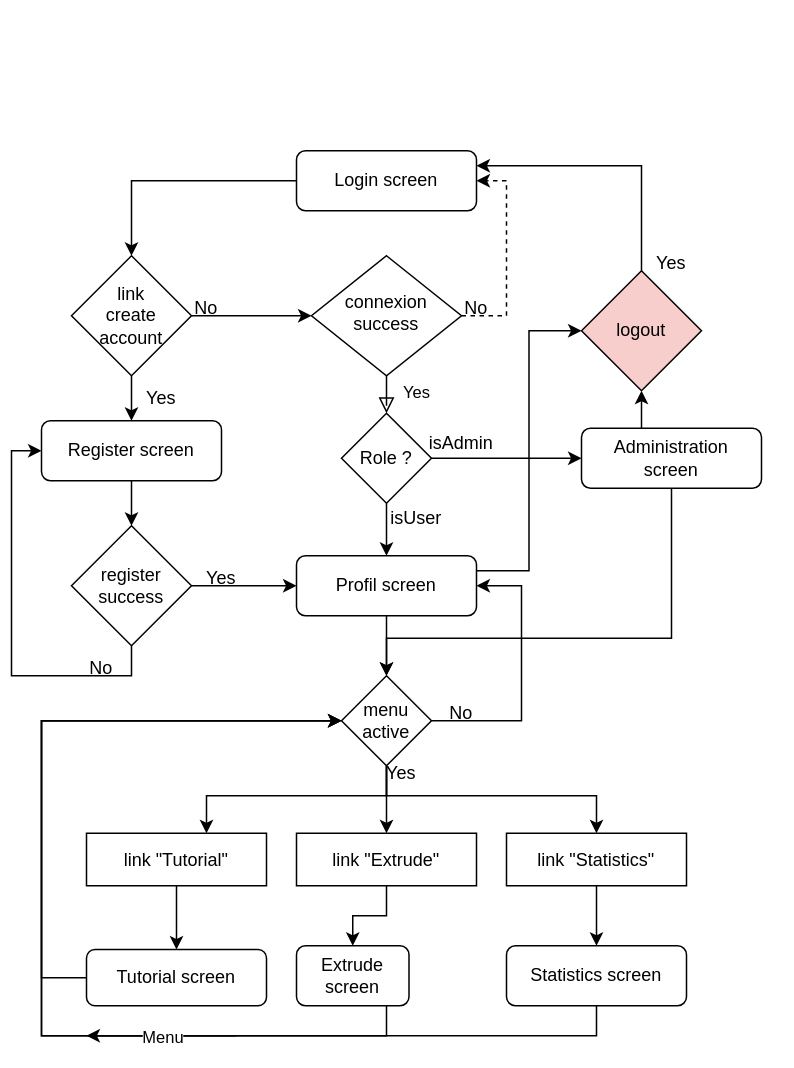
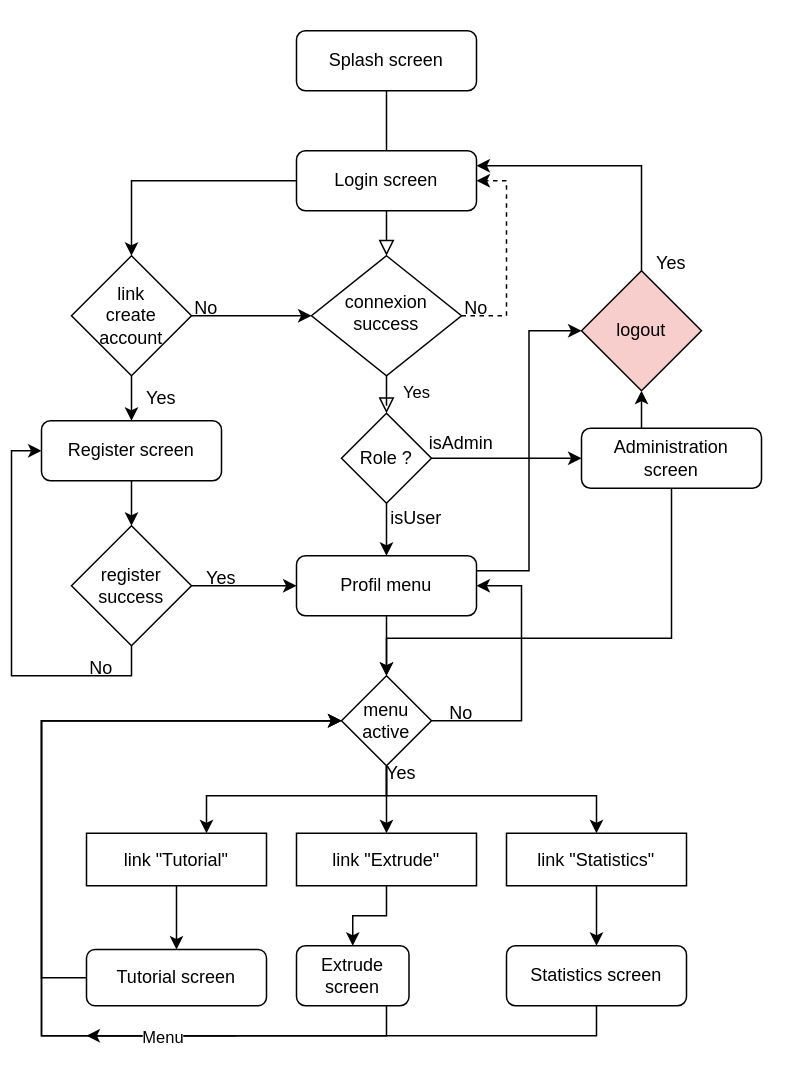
  <mxCell id="0" />
  <mxCell id="1" parent="0" />
+ <mxCell id="2" value="" style="rounded=0;html=1;jettySize=auto;orthogonalLoop=1;fontSize=11;endArrow=block;endFill=0;endSize=8;strokeWidth=1;shadow=0;labelBackgroundColor=none;edgeStyle=orthogonalEdgeStyle;" parent="1" source="3" target="6" edge="1"><mxGeometry relative="1" as="geometry" /></mxCell>
+ <mxCell id="3" value="Splash screen" style="rounded=1;whiteSpace=wrap;html=1;fontSize=12;glass=0;strokeWidth=1;shadow=0;" parent="1" vertex="1"><mxGeometry x="190" y="20" width="120" height="40" as="geometry" /></mxCell>
  <mxCell id="4" value="Yes" style="rounded=0;html=1;jettySize=auto;orthogonalLoop=1;fontSize=11;endArrow=block;endFill=0;endSize=8;strokeWidth=1;shadow=0;labelBackgroundColor=none;edgeStyle=orthogonalEdgeStyle;entryX=0.5;entryY=0;entryDx=0;entryDy=0;" parent="1" source="6" target="51" edge="1"><mxGeometry x="-0.604" y="20" relative="1" as="geometry"><mxPoint as="offset" /><mxPoint x="250" y="300" as="targetPoint" /></mxGeometry></mxCell>
  <mxCell id="5" style="edgeStyle=orthogonalEdgeStyle;rounded=0;orthogonalLoop=1;jettySize=auto;html=1;entryX=1;entryY=0.5;entryDx=0;entryDy=0;exitX=1;exitY=0.5;exitDx=0;exitDy=0;dashed=1;" edge="1" parent="1" source="6" target="11"><mxGeometry relative="1" as="geometry"><Array as="points"><mxPoint x="330" y="210" /><mxPoint x="330" y="120" /></Array></mxGeometry></mxCell>
  <mxCell id="6" value="connexion&lt;br&gt;success" style="rhombus;whiteSpace=wrap;html=1;shadow=0;fontFamily=Helvetica;fontSize=12;align=center;strokeWidth=1;spacing=6;spacingTop=-4;" parent="1" vertex="1"><mxGeometry x="200" y="170" width="100" height="80" as="geometry" /></mxCell>
  <mxCell id="7" style="edgeStyle=orthogonalEdgeStyle;rounded=0;orthogonalLoop=1;jettySize=auto;html=1;entryX=0;entryY=0.5;entryDx=0;entryDy=0;" edge="1" parent="1" source="9" target="40"><mxGeometry relative="1" as="geometry"><Array as="points"><mxPoint x="345" y="380" /><mxPoint x="345" y="220" /></Array></mxGeometry></mxCell>
  <mxCell id="8" style="edgeStyle=orthogonalEdgeStyle;rounded=0;orthogonalLoop=1;jettySize=auto;html=1;entryX=0.5;entryY=0;entryDx=0;entryDy=0;" edge="1" parent="1" source="9" target="29"><mxGeometry relative="1" as="geometry" /></mxCell>
- <mxCell id="9" value="Profil screen" style="rounded=1;whiteSpace=wrap;html=1;fontSize=12;glass=0;strokeWidth=1;shadow=0;" parent="1" vertex="1"><mxGeometry x="190" y="370" width="120" height="40" as="geometry" /></mxCell>
+ <mxCell id="9" value="Profil menu" style="rounded=1;whiteSpace=wrap;html=1;fontSize=12;glass=0;strokeWidth=1;shadow=0;" parent="1" vertex="1"><mxGeometry x="190" y="370" width="120" height="40" as="geometry" /></mxCell>
  <mxCell id="10" style="edgeStyle=orthogonalEdgeStyle;rounded=0;orthogonalLoop=1;jettySize=auto;html=1;" edge="1" parent="1" source="11" target="13"><mxGeometry relative="1" as="geometry"><mxPoint x="100" y="200" as="targetPoint" /></mxGeometry></mxCell>
  <mxCell id="11" value="Login screen" style="rounded=1;whiteSpace=wrap;html=1;fontSize=12;glass=0;strokeWidth=1;shadow=0;" vertex="1" parent="1"><mxGeometry x="190" y="100" width="120" height="40" as="geometry" /></mxCell>
  <mxCell id="12" style="edgeStyle=orthogonalEdgeStyle;rounded=0;orthogonalLoop=1;jettySize=auto;html=1;entryX=0;entryY=0.5;entryDx=0;entryDy=0;" edge="1" parent="1" source="13" target="6"><mxGeometry relative="1" as="geometry"><mxPoint x="160" y="380" as="targetPoint" /></mxGeometry></mxCell>
  <mxCell id="13" value="link&lt;br&gt;create account" style="rhombus;whiteSpace=wrap;html=1;" vertex="1" parent="1"><mxGeometry x="40" y="170" width="80" height="80" as="geometry" /></mxCell>
  <mxCell id="14" value="No" style="text;strokeColor=none;align=center;fillColor=none;html=1;verticalAlign=middle;whiteSpace=wrap;rounded=0;" vertex="1" parent="1"><mxGeometry x="100" y="190" width="60" height="30" as="geometry" /></mxCell>
  <mxCell id="15" value="" style="edgeStyle=orthogonalEdgeStyle;rounded=0;orthogonalLoop=1;jettySize=auto;html=1;entryX=0.5;entryY=0;entryDx=0;entryDy=0;" edge="1" parent="1" source="13" target="18"><mxGeometry relative="1" as="geometry"><mxPoint x="80" y="310" as="targetPoint" /><mxPoint x="80" y="250" as="sourcePoint" /></mxGeometry></mxCell>
  <mxCell id="16" value="" style="edgeStyle=orthogonalEdgeStyle;rounded=0;orthogonalLoop=1;jettySize=auto;html=1;entryX=0.5;entryY=0;entryDx=0;entryDy=0;" edge="1" parent="1" target="21"><mxGeometry relative="1" as="geometry"><mxPoint x="80" y="370" as="sourcePoint" /><mxPoint x="80" y="440" as="targetPoint" /></mxGeometry></mxCell>
  <mxCell id="17" style="edgeStyle=orthogonalEdgeStyle;rounded=0;orthogonalLoop=1;jettySize=auto;html=1;entryX=0.5;entryY=0;entryDx=0;entryDy=0;" edge="1" parent="1" source="18" target="21"><mxGeometry relative="1" as="geometry" /></mxCell>
  <mxCell id="18" value="Register screen" style="rounded=1;whiteSpace=wrap;html=1;" vertex="1" parent="1"><mxGeometry x="20" y="280" width="120" height="40" as="geometry" /></mxCell>
  <mxCell id="19" style="edgeStyle=orthogonalEdgeStyle;rounded=0;orthogonalLoop=1;jettySize=auto;html=1;entryX=0;entryY=0.5;entryDx=0;entryDy=0;" edge="1" parent="1" source="21" target="9"><mxGeometry relative="1" as="geometry" /></mxCell>
  <mxCell id="20" style="edgeStyle=orthogonalEdgeStyle;rounded=0;orthogonalLoop=1;jettySize=auto;html=1;entryX=0;entryY=0.5;entryDx=0;entryDy=0;exitX=0.5;exitY=1;exitDx=0;exitDy=0;" edge="1" parent="1" source="21" target="18"><mxGeometry relative="1" as="geometry" /></mxCell>
  <mxCell id="21" value="register&lt;br&gt;success" style="rhombus;whiteSpace=wrap;html=1;" vertex="1" parent="1"><mxGeometry x="40" y="350" width="80" height="80" as="geometry" /></mxCell>
  <mxCell id="22" value="Yes" style="text;strokeColor=none;align=center;fillColor=none;html=1;verticalAlign=middle;whiteSpace=wrap;rounded=0;" vertex="1" parent="1"><mxGeometry x="70" y="250" width="60" height="30" as="geometry" /></mxCell>
  <mxCell id="23" value="No" style="text;strokeColor=none;align=center;fillColor=none;html=1;verticalAlign=middle;whiteSpace=wrap;rounded=0;" vertex="1" parent="1"><mxGeometry x="280" y="190" width="60" height="30" as="geometry" /></mxCell>
  <mxCell id="24" value="Yes" style="text;strokeColor=none;align=center;fillColor=none;html=1;verticalAlign=middle;whiteSpace=wrap;rounded=0;" vertex="1" parent="1"><mxGeometry x="110" y="370" width="60" height="30" as="geometry" /></mxCell>
  <mxCell id="25" value="No" style="text;strokeColor=none;align=center;fillColor=none;html=1;verticalAlign=middle;whiteSpace=wrap;rounded=0;" vertex="1" parent="1"><mxGeometry x="30" y="430" width="60" height="30" as="geometry" /></mxCell>
  <mxCell id="26" style="edgeStyle=orthogonalEdgeStyle;rounded=0;orthogonalLoop=1;jettySize=auto;html=1;exitX=1;exitY=0.5;exitDx=0;exitDy=0;entryX=1;entryY=0.5;entryDx=0;entryDy=0;" edge="1" parent="1" source="29" target="9"><mxGeometry relative="1" as="geometry"><mxPoint x="310" y="330" as="targetPoint" /><Array as="points"><mxPoint x="340" y="480" /><mxPoint x="340" y="390" /></Array></mxGeometry></mxCell>
  <mxCell id="27" style="edgeStyle=orthogonalEdgeStyle;rounded=0;orthogonalLoop=1;jettySize=auto;html=1;entryX=0.5;entryY=0;entryDx=0;entryDy=0;" edge="1" parent="1" source="29" target="36"><mxGeometry relative="1" as="geometry"><Array as="points"><mxPoint x="250" y="530" /><mxPoint x="250" y="530" /></Array></mxGeometry></mxCell>
  <mxCell id="28" style="edgeStyle=orthogonalEdgeStyle;rounded=0;orthogonalLoop=1;jettySize=auto;html=1;entryX=0.5;entryY=0;entryDx=0;entryDy=0;" edge="1" parent="1" source="29" target="38"><mxGeometry relative="1" as="geometry"><Array as="points"><mxPoint x="250" y="530" /><mxPoint x="390" y="530" /></Array></mxGeometry></mxCell>
  <mxCell id="29" value="menu&lt;br&gt;active" style="rhombus;whiteSpace=wrap;html=1;" vertex="1" parent="1"><mxGeometry x="220" y="450" width="60" height="60" as="geometry" /></mxCell>
  <mxCell id="30" value="No" style="text;strokeColor=none;align=center;fillColor=none;html=1;verticalAlign=middle;whiteSpace=wrap;rounded=0;" vertex="1" parent="1"><mxGeometry x="270" y="460" width="60" height="30" as="geometry" /></mxCell>
  <mxCell id="31" value="Yes" style="text;strokeColor=none;align=center;fillColor=none;html=1;verticalAlign=middle;whiteSpace=wrap;rounded=0;" vertex="1" parent="1"><mxGeometry x="230" y="500" width="60" height="30" as="geometry" /></mxCell>
  <mxCell id="32" value="" style="edgeStyle=orthogonalEdgeStyle;rounded=0;orthogonalLoop=1;jettySize=auto;html=1;" edge="1" parent="1" source="29" target="34"><mxGeometry relative="1" as="geometry"><mxPoint x="160" y="610" as="targetPoint" /><mxPoint x="210" y="430" as="sourcePoint" /><Array as="points"><mxPoint x="250" y="530" /><mxPoint x="130" y="530" /></Array></mxGeometry></mxCell>
  <mxCell id="33" style="edgeStyle=orthogonalEdgeStyle;rounded=0;orthogonalLoop=1;jettySize=auto;html=1;" edge="1" parent="1" source="34" target="43"><mxGeometry relative="1" as="geometry"><mxPoint x="0" y="572.5" as="targetPoint" /></mxGeometry></mxCell>
  <mxCell id="34" value="link &quot;Tutorial&quot;" style="rounded=0;whiteSpace=wrap;html=1;" vertex="1" parent="1"><mxGeometry x="50" y="555" width="120" height="35" as="geometry" /></mxCell>
  <mxCell id="35" style="edgeStyle=orthogonalEdgeStyle;rounded=0;orthogonalLoop=1;jettySize=auto;html=1;" edge="1" parent="1" source="36" target="45"><mxGeometry relative="1" as="geometry"><mxPoint x="250" y="630" as="targetPoint" /></mxGeometry></mxCell>
  <mxCell id="36" value="link &quot;Extrude&quot;" style="rounded=0;whiteSpace=wrap;html=1;" vertex="1" parent="1"><mxGeometry x="190" y="555" width="120" height="35" as="geometry" /></mxCell>
  <mxCell id="37" style="edgeStyle=orthogonalEdgeStyle;rounded=0;orthogonalLoop=1;jettySize=auto;html=1;" edge="1" parent="1" source="38" target="47"><mxGeometry relative="1" as="geometry"><mxPoint x="390" y="630" as="targetPoint" /></mxGeometry></mxCell>
  <mxCell id="38" value="link &quot;Statistics&quot;" style="rounded=0;whiteSpace=wrap;html=1;" vertex="1" parent="1"><mxGeometry x="330" y="555" width="120" height="35" as="geometry" /></mxCell>
  <mxCell id="39" style="edgeStyle=orthogonalEdgeStyle;rounded=0;orthogonalLoop=1;jettySize=auto;html=1;entryX=1;entryY=0.25;entryDx=0;entryDy=0;" edge="1" parent="1" source="40" target="11"><mxGeometry relative="1" as="geometry"><mxPoint x="420" y="120" as="targetPoint" /><Array as="points"><mxPoint x="420" y="110" /></Array></mxGeometry></mxCell>
  <mxCell id="40" value="logout" style="rhombus;whiteSpace=wrap;html=1;fillColor=#f8cecc;" vertex="1" parent="1"><mxGeometry x="380" y="180" width="80" height="80" as="geometry" /></mxCell>
  <mxCell id="41" value="Yes" style="text;strokeColor=none;align=center;fillColor=none;html=1;verticalAlign=middle;whiteSpace=wrap;rounded=0;" vertex="1" parent="1"><mxGeometry x="410" y="160" width="60" height="30" as="geometry" /></mxCell>
  <mxCell id="42" style="edgeStyle=orthogonalEdgeStyle;rounded=0;orthogonalLoop=1;jettySize=auto;html=1;entryX=0;entryY=0.5;entryDx=0;entryDy=0;" edge="1" parent="1" source="43" target="29"><mxGeometry relative="1" as="geometry"><Array as="points"><mxPoint x="20" y="651" /><mxPoint x="20" y="480" /></Array></mxGeometry></mxCell>
  <mxCell id="43" value="Tutorial screen" style="rounded=1;whiteSpace=wrap;html=1;" vertex="1" parent="1"><mxGeometry x="50" y="632.5" width="120" height="37.5" as="geometry" /></mxCell>
  <mxCell id="44" style="edgeStyle=orthogonalEdgeStyle;rounded=0;orthogonalLoop=1;jettySize=auto;html=1;entryX=0;entryY=0.5;entryDx=0;entryDy=0;" edge="1" parent="1" source="45" target="29"><mxGeometry relative="1" as="geometry"><Array as="points"><mxPoint x="250" y="690" /><mxPoint x="20" y="690" /><mxPoint x="20" y="480" /></Array></mxGeometry></mxCell>
  <mxCell id="45" value="Extrude screen" style="rounded=1;whiteSpace=wrap;html=1;" vertex="1" parent="1"><mxGeometry x="190" y="630" width="75" height="40" as="geometry" /></mxCell>
  <mxCell id="46" style="edgeStyle=orthogonalEdgeStyle;rounded=0;orthogonalLoop=1;jettySize=auto;html=1;entryX=0;entryY=0.5;entryDx=0;entryDy=0;" edge="1" parent="1" source="47" target="29"><mxGeometry relative="1" as="geometry"><Array as="points"><mxPoint x="390" y="690" /><mxPoint x="20" y="690" /><mxPoint x="20" y="480" /></Array></mxGeometry></mxCell>
  <mxCell id="47" value="Statistics screen" style="rounded=1;whiteSpace=wrap;html=1;" vertex="1" parent="1"><mxGeometry x="330" y="630" width="120" height="40" as="geometry" /></mxCell>
  <mxCell id="48" value="" style="endArrow=classic;html=1;rounded=0;" edge="1" parent="1"><mxGeometry relative="1" as="geometry"><mxPoint x="150" y="690" as="sourcePoint" /><mxPoint x="50" y="690" as="targetPoint" /></mxGeometry></mxCell>
  <mxCell id="49" value="Menu" style="edgeLabel;resizable=0;html=1;align=center;verticalAlign=middle;" connectable="0" vertex="1" parent="48"><mxGeometry relative="1" as="geometry" /></mxCell>
  <mxCell id="50" style="edgeStyle=orthogonalEdgeStyle;rounded=0;orthogonalLoop=1;jettySize=auto;html=1;" edge="1" parent="1" source="51" target="9"><mxGeometry relative="1" as="geometry" /></mxCell>
  <mxCell id="51" value="Role ?" style="rhombus;whiteSpace=wrap;html=1;" vertex="1" parent="1"><mxGeometry x="220" y="275" width="60" height="60" as="geometry" /></mxCell>
  <mxCell id="52" value="isUser" style="text;strokeColor=none;align=center;fillColor=none;html=1;verticalAlign=middle;whiteSpace=wrap;rounded=0;" vertex="1" parent="1"><mxGeometry x="240" y="330" width="60" height="30" as="geometry" /></mxCell>
  <mxCell id="53" value="isAdmin" style="text;strokeColor=none;align=center;fillColor=none;html=1;verticalAlign=middle;whiteSpace=wrap;rounded=0;" vertex="1" parent="1"><mxGeometry x="270" y="280" width="60" height="30" as="geometry" /></mxCell>
  <mxCell id="54" style="edgeStyle=orthogonalEdgeStyle;rounded=0;orthogonalLoop=1;jettySize=auto;html=1;entryX=0.5;entryY=0;entryDx=0;entryDy=0;" edge="1" parent="1" target="29"><mxGeometry relative="1" as="geometry"><mxPoint x="440" y="310" as="sourcePoint" /><mxPoint x="250" y="435" as="targetPoint" /><Array as="points"><mxPoint x="440" y="425" /><mxPoint x="250" y="425" /></Array></mxGeometry></mxCell>
  <mxCell id="55" value="" style="edgeStyle=orthogonalEdgeStyle;rounded=0;orthogonalLoop=1;jettySize=auto;html=1;" edge="1" parent="1" source="51" target="57"><mxGeometry relative="1" as="geometry"><mxPoint x="490" y="305" as="targetPoint" /><mxPoint x="280" y="305" as="sourcePoint" /></mxGeometry></mxCell>
  <mxCell id="56" style="edgeStyle=orthogonalEdgeStyle;rounded=0;orthogonalLoop=1;jettySize=auto;html=1;entryX=0.5;entryY=1;entryDx=0;entryDy=0;" edge="1" parent="1" source="57" target="40"><mxGeometry relative="1" as="geometry"><Array as="points"><mxPoint x="420" y="280" /><mxPoint x="420" y="280" /></Array></mxGeometry></mxCell>
  <mxCell id="57" value="Administration&lt;br&gt;screen" style="rounded=1;whiteSpace=wrap;html=1;" vertex="1" parent="1"><mxGeometry x="380" y="285" width="120" height="40" as="geometry" /></mxCell>
